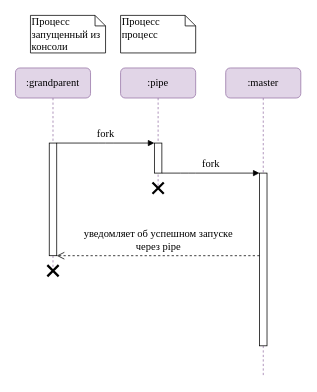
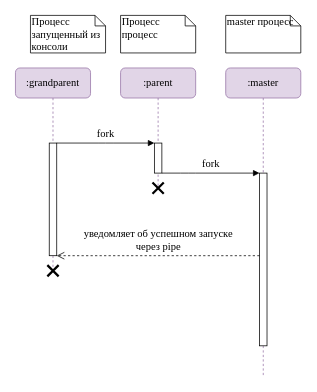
  <mxCell id="0" />
  <mxCell id="1" parent="0" />
- <mxCell id="2" value=":pipe" style="shape=umlLifeline;perimeter=lifelinePerimeter;whiteSpace=wrap;html=1;container=1;collapsible=0;recursiveResize=0;outlineConnect=0;rounded=1;shadow=0;comic=0;labelBackgroundColor=none;strokeColor=#9673a6;strokeWidth=1;fillColor=#e1d5e7;fontFamily=Verdana;fontSize=14;align=center;" parent="1" vertex="1"><mxGeometry x="160" y="90" width="100" height="160" as="geometry" /></mxCell>
+ <mxCell id="2" value=":parent" style="shape=umlLifeline;perimeter=lifelinePerimeter;whiteSpace=wrap;html=1;container=1;collapsible=0;recursiveResize=0;outlineConnect=0;rounded=1;shadow=0;comic=0;labelBackgroundColor=none;strokeColor=#9673a6;strokeWidth=1;fillColor=#e1d5e7;fontFamily=Verdana;fontSize=14;align=center;" parent="1" vertex="1"><mxGeometry x="160" y="90" width="100" height="160" as="geometry" /></mxCell>
  <mxCell id="3" value="" style="html=1;points=[];perimeter=orthogonalPerimeter;rounded=0;shadow=0;comic=0;labelBackgroundColor=none;strokeColor=#000000;strokeWidth=1;fillColor=#FFFFFF;fontFamily=Verdana;fontSize=14;fontColor=#000000;align=center;" parent="2" vertex="1"><mxGeometry x="45" y="100" width="10" height="40" as="geometry" /></mxCell>
  <mxCell id="4" value=":master" style="shape=umlLifeline;perimeter=lifelinePerimeter;whiteSpace=wrap;html=1;container=1;collapsible=0;recursiveResize=0;outlineConnect=0;rounded=1;shadow=0;comic=0;labelBackgroundColor=none;strokeColor=#9673a6;strokeWidth=1;fillColor=#e1d5e7;fontFamily=Verdana;fontSize=14;align=center;" parent="1" vertex="1"><mxGeometry x="300" y="90" width="100" height="410" as="geometry" /></mxCell>
  <mxCell id="5" value="" style="html=1;points=[];perimeter=orthogonalPerimeter;rounded=0;shadow=0;comic=0;labelBackgroundColor=none;strokeColor=#000000;strokeWidth=1;fillColor=#FFFFFF;fontFamily=Verdana;fontSize=14;fontColor=#000000;align=center;" parent="4" vertex="1"><mxGeometry x="45" y="140" width="10" height="230" as="geometry" /></mxCell>
  <mxCell id="6" value=":grandparent" style="shape=umlLifeline;perimeter=lifelinePerimeter;whiteSpace=wrap;html=1;container=1;collapsible=0;recursiveResize=0;outlineConnect=0;rounded=1;shadow=0;comic=0;labelBackgroundColor=none;strokeColor=#9673a6;strokeWidth=1;fillColor=#e1d5e7;fontFamily=Verdana;fontSize=14;align=center;" parent="1" vertex="1"><mxGeometry x="20" y="90" width="100" height="270" as="geometry" /></mxCell>
  <mxCell id="7" value="" style="html=1;points=[];perimeter=orthogonalPerimeter;rounded=0;shadow=0;comic=0;labelBackgroundColor=none;strokeColor=#000000;strokeWidth=1;fillColor=#FFFFFF;fontFamily=Verdana;fontSize=14;fontColor=#000000;align=center;" parent="6" vertex="1"><mxGeometry x="45" y="100" width="10" height="150" as="geometry" /></mxCell>
  <mxCell id="8" value="уведомляет об успешном запуске&lt;br style=&quot;font-size: 14px;&quot;&gt;через pipe" style="html=1;verticalAlign=bottom;endArrow=open;dashed=1;endSize=8;labelBackgroundColor=none;fontFamily=Verdana;fontSize=14;edgeStyle=elbowEdgeStyle;elbow=horizontal;" parent="1" source="5" target="7" edge="1"><mxGeometry relative="1" as="geometry"><mxPoint x="720" y="636" as="targetPoint" /><Array as="points"><mxPoint x="300" y="340" /><mxPoint x="180" y="340" /><mxPoint x="370" y="410" /></Array><mxPoint x="370" y="410" as="sourcePoint" /></mxGeometry></mxCell>
  <mxCell id="9" value="fork" style="html=1;verticalAlign=bottom;endArrow=block;entryX=0;entryY=0;labelBackgroundColor=none;fontFamily=Verdana;fontSize=14;edgeStyle=elbowEdgeStyle;elbow=vertical;" parent="1" source="7" target="3" edge="1"><mxGeometry relative="1" as="geometry"><mxPoint x="140" y="200" as="sourcePoint" /></mxGeometry></mxCell>
  <mxCell id="10" value="fork" style="html=1;verticalAlign=bottom;endArrow=block;entryX=0;entryY=0;labelBackgroundColor=none;fontFamily=Verdana;fontSize=14;edgeStyle=elbowEdgeStyle;elbow=vertical;" parent="1" source="3" target="5" edge="1"><mxGeometry relative="1" as="geometry"><mxPoint x="290" y="210" as="sourcePoint" /><Array as="points"><mxPoint x="250" y="230" /><mxPoint x="290" y="220" /></Array></mxGeometry></mxCell>
  <mxCell id="11" value="Процесс запущенный из консоли" style="shape=note;whiteSpace=wrap;html=1;size=14;verticalAlign=top;align=left;spacingTop=-6;rounded=0;shadow=0;comic=0;labelBackgroundColor=none;strokeColor=#000000;strokeWidth=1;fillColor=#FFFFFF;fontFamily=Verdana;fontSize=14;fontColor=#000000;" parent="1" vertex="1"><mxGeometry x="40" y="20" width="100" height="50" as="geometry" /></mxCell>
  <mxCell id="12" value="Процесс процесс" style="shape=note;whiteSpace=wrap;html=1;size=14;verticalAlign=top;align=left;spacingTop=-6;rounded=0;shadow=0;comic=0;labelBackgroundColor=none;strokeColor=#000000;strokeWidth=1;fillColor=#FFFFFF;fontFamily=Verdana;fontSize=14;fontColor=#000000;" parent="1" vertex="1"><mxGeometry x="160" y="20" width="100" height="50" as="geometry" /></mxCell>
+ <mxCell id="13" value="master процесс" style="shape=note;whiteSpace=wrap;html=1;size=14;verticalAlign=top;align=left;spacingTop=-6;rounded=0;shadow=0;comic=0;labelBackgroundColor=none;strokeColor=#000000;strokeWidth=1;fillColor=#FFFFFF;fontFamily=Verdana;fontSize=14;fontColor=#000000;" parent="1" vertex="1"><mxGeometry x="300" y="20" width="100" height="50" as="geometry" /></mxCell>
  <mxCell id="14" value="" style="shape=umlDestroy;whiteSpace=wrap;html=1;strokeWidth=3;fontSize=14;" parent="1" vertex="1"><mxGeometry x="62.5" y="352.5" width="15" height="15" as="geometry" /></mxCell>
  <mxCell id="15" value="" style="shape=umlDestroy;whiteSpace=wrap;html=1;strokeWidth=3;fontSize=14;" parent="1" vertex="1"><mxGeometry x="202.5" y="242.5" width="15" height="15" as="geometry" /></mxCell>
